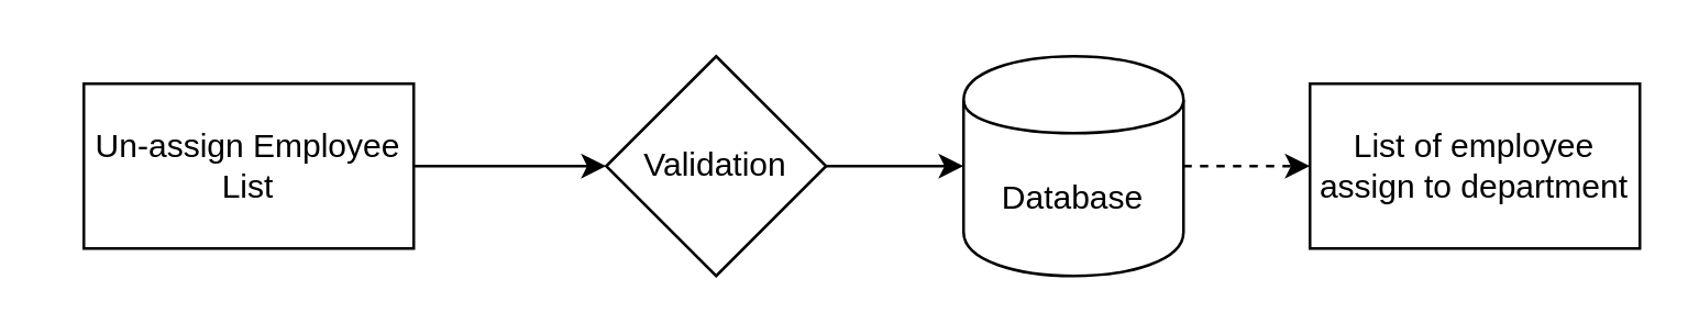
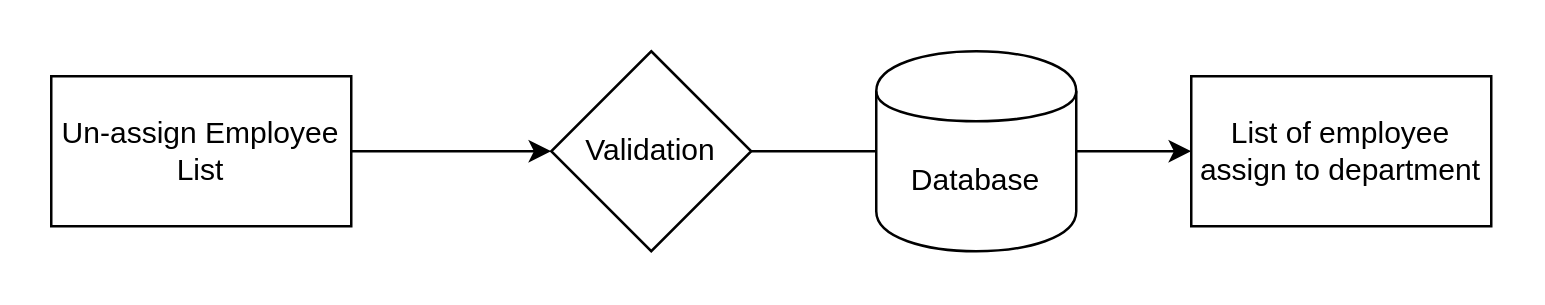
  <mxCell id="0" />
  <mxCell id="1" parent="0" />
  <mxCell id="2" style="edgeStyle=orthogonalEdgeStyle;rounded=0;orthogonalLoop=1;jettySize=auto;html=1;exitX=1;exitY=0.5;exitDx=0;exitDy=0;entryX=0;entryY=0.5;entryDx=0;entryDy=0;" parent="1" source="3" edge="1"><mxGeometry relative="1" as="geometry"><mxPoint x="220" y="60" as="targetPoint" /></mxGeometry></mxCell>
- <mxCell id="3" value="Un-assign Employee List" style="rounded=0;whiteSpace=wrap;html=1;" parent="1" vertex="1"><mxGeometry x="30" y="30" width="120" height="60" as="geometry" /></mxCell>
- <mxCell id="4" style="edgeStyle=orthogonalEdgeStyle;rounded=0;orthogonalLoop=1;jettySize=auto;html=1;exitX=1;exitY=0.5;exitDx=0;exitDy=0;entryX=0;entryY=0.5;entryDx=0;entryDy=0;" parent="1" source="5" target="7" edge="1"><mxGeometry relative="1" as="geometry" /></mxCell>
+ <mxCell id="3" value="Un-assign Employee List" style="rounded=0;whiteSpace=wrap;html=1;" parent="1" vertex="1"><mxGeometry x="20" y="30" width="120" height="60" as="geometry" /></mxCell>
+ <mxCell id="4" style="edgeStyle=orthogonalEdgeStyle;rounded=0;orthogonalLoop=1;jettySize=auto;html=1;exitX=1;exitY=0.5;exitDx=0;exitDy=0;entryX=0;entryY=0.5;entryDx=0;entryDy=0;endArrow=none;" parent="1" source="5" target="7" edge="1"><mxGeometry relative="1" as="geometry" /></mxCell>
  <mxCell id="5" value="Validation" style="rhombus;whiteSpace=wrap;html=1;" parent="1" vertex="1"><mxGeometry x="220" y="20" width="80" height="80" as="geometry" /></mxCell>
- <mxCell id="6" style="edgeStyle=orthogonalEdgeStyle;rounded=0;orthogonalLoop=1;jettySize=auto;html=1;exitX=1;exitY=0.5;exitDx=0;exitDy=0;entryX=0;entryY=0.5;entryDx=0;entryDy=0;dashed=1;" parent="1" source="7" target="8" edge="1"><mxGeometry relative="1" as="geometry" /></mxCell>
+ <mxCell id="6" style="edgeStyle=orthogonalEdgeStyle;rounded=0;orthogonalLoop=1;jettySize=auto;html=1;exitX=1;exitY=0.5;exitDx=0;exitDy=0;entryX=0;entryY=0.5;entryDx=0;entryDy=0;" parent="1" source="7" target="8" edge="1"><mxGeometry relative="1" as="geometry" /></mxCell>
  <mxCell id="7" value="Database" style="shape=cylinder;whiteSpace=wrap;html=1;boundedLbl=1;backgroundOutline=1;" parent="1" vertex="1"><mxGeometry x="350" y="20" width="80" height="80" as="geometry" /></mxCell>
  <mxCell id="8" value="List of employee assign to department" style="rounded=0;whiteSpace=wrap;html=1;" parent="1" vertex="1"><mxGeometry x="476" y="30" width="120" height="60" as="geometry" /></mxCell>
